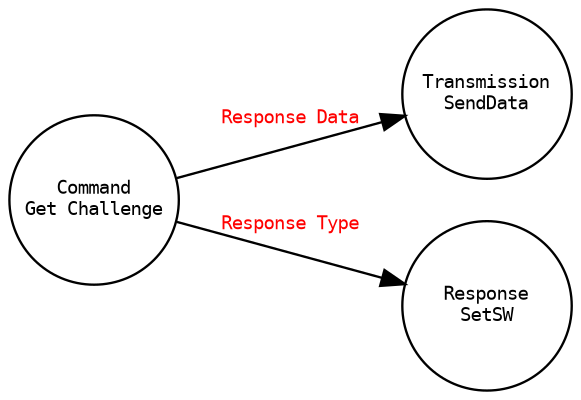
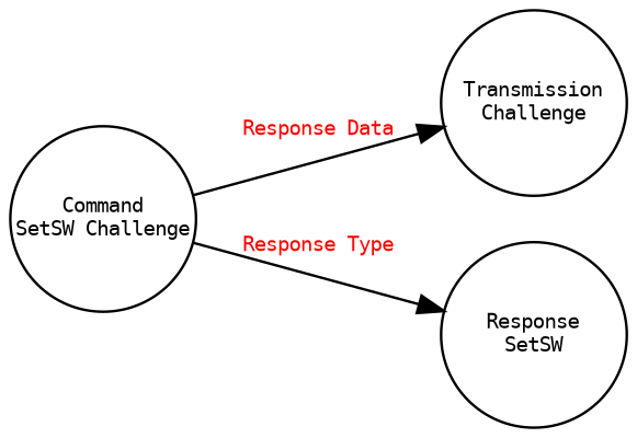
  digraph {
    fontname="DejaVu Sans Mono"
    rankdir=LR
    node [fixedsize=true fontname="DejaVu Sans Mono" fontsize=8 shape=circle]
    edge [fontcolor=Red fontname="DejaVu Sans Mono" fontsize=8]
-   n1 [label="Command\nGet Challenge" width=1]
-   n2 [label="Transmission\nSendData" width=1]
+   n1 [label="Command\nSetSW Challenge" width=1]
+   n2 [label="Transmission\nChallenge" width=1]
    n3 [label="Response\nSetSW" width=1]
    n1 -> n2 [label="Response Data"]
    n1 -> n3 [label="Response Type"]
  }
